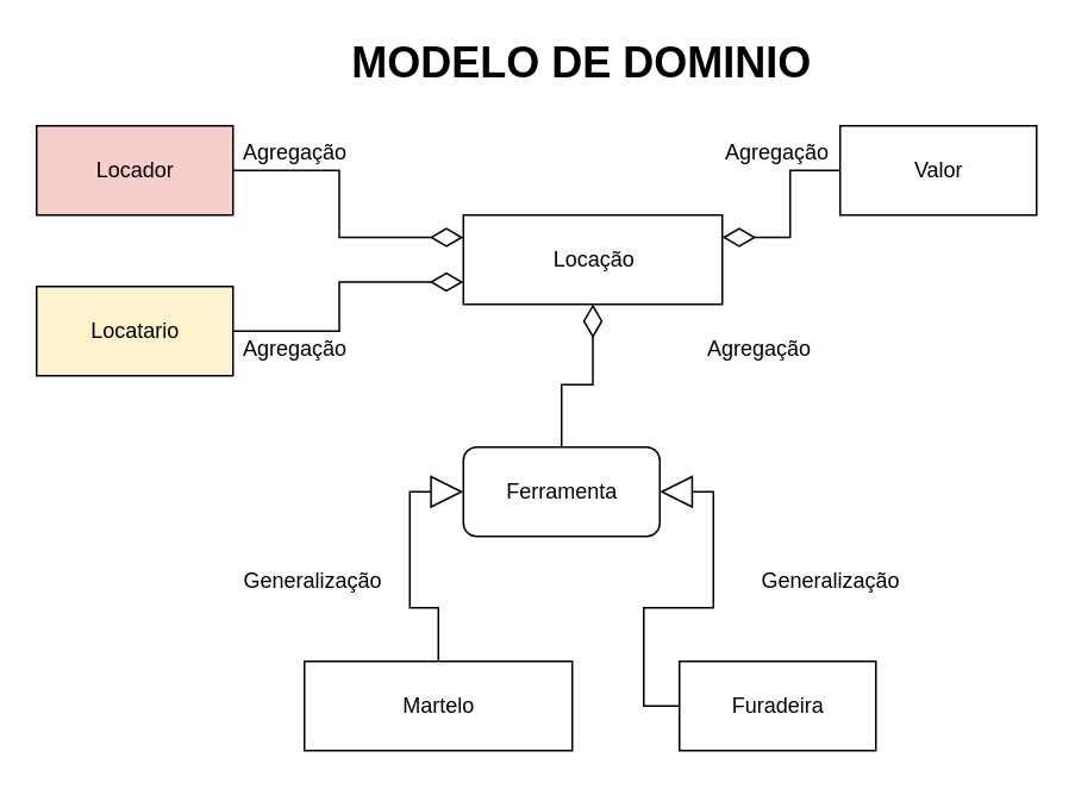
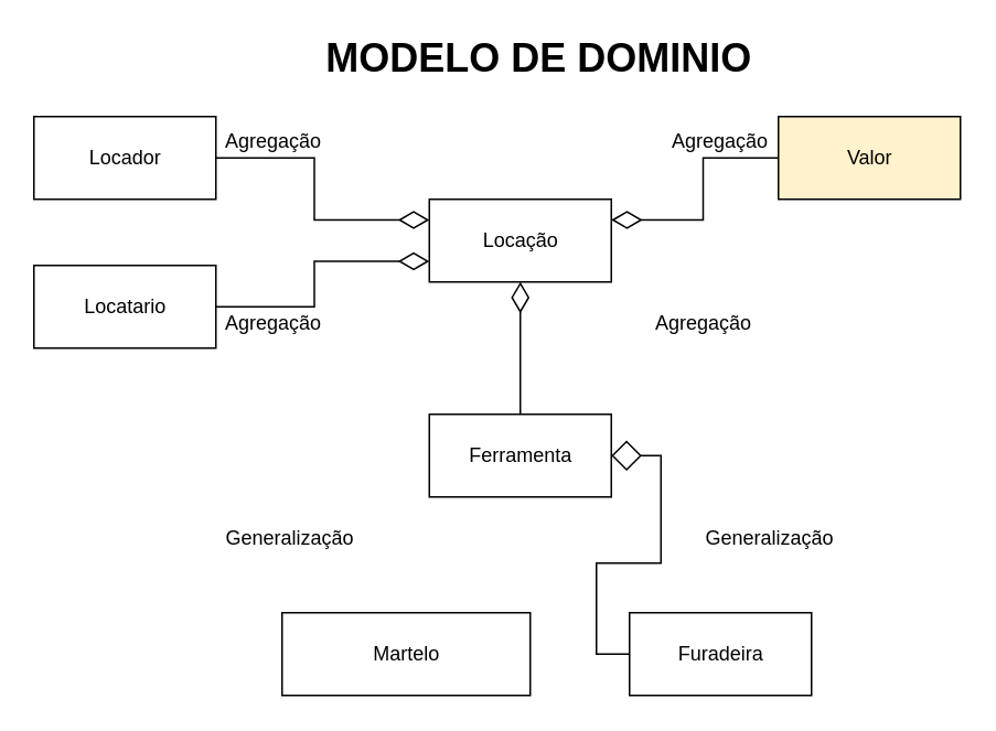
  <mxCell id="0" />
  <mxCell id="1" parent="0" />
- <mxCell id="2" value="Locação" style="html=1;" vertex="1" parent="1"><mxGeometry x="259" y="120" width="145" height="50" as="geometry" /></mxCell>
+ <mxCell id="2" value="Locação" style="html=1;" vertex="1" parent="1"><mxGeometry x="259" y="120" width="110" height="50" as="geometry" /></mxCell>
  <mxCell id="3" style="edgeStyle=orthogonalEdgeStyle;rounded=0;orthogonalLoop=1;jettySize=auto;html=1;startArrow=none;startFill=0;endArrow=diamondThin;endFill=0;strokeWidth=1;endSize=16;" edge="1" parent="1" source="4" target="2"><mxGeometry relative="1" as="geometry" /></mxCell>
- <mxCell id="4" value="Ferramenta" style="html=1;rounded=1;" vertex="1" parent="1"><mxGeometry x="259" y="250" width="110" height="50" as="geometry" /></mxCell>
- <mxCell id="5" style="edgeStyle=orthogonalEdgeStyle;rounded=0;orthogonalLoop=1;jettySize=auto;html=1;entryX=1;entryY=0.5;entryDx=0;entryDy=0;strokeWidth=1;startArrow=none;startFill=0;endArrow=block;endFill=0;endSize=16;" edge="1" parent="1" source="6" target="4"><mxGeometry relative="1" as="geometry" /></mxCell>
+ <mxCell id="4" value="Ferramenta" style="html=1;" vertex="1" parent="1"><mxGeometry x="259" y="250" width="110" height="50" as="geometry" /></mxCell>
+ <mxCell id="5" style="edgeStyle=orthogonalEdgeStyle;rounded=0;orthogonalLoop=1;jettySize=auto;html=1;entryX=1;entryY=0.5;entryDx=0;entryDy=0;strokeWidth=1;startArrow=none;startFill=0;endArrow=diamond;endFill=0;endSize=16;" edge="1" parent="1" source="6" target="4"><mxGeometry relative="1" as="geometry" /></mxCell>
  <mxCell id="6" value="Furadeira&lt;br&gt;" style="html=1;" vertex="1" parent="1"><mxGeometry x="380" y="370" width="110" height="50" as="geometry" /></mxCell>
- <mxCell id="7" style="edgeStyle=orthogonalEdgeStyle;rounded=0;orthogonalLoop=1;jettySize=auto;html=1;entryX=0;entryY=0.5;entryDx=0;entryDy=0;strokeWidth=1;startArrow=none;startFill=0;endArrow=block;endFill=0;endSize=16;" edge="1" parent="1" source="8" target="4"><mxGeometry relative="1" as="geometry" /></mxCell>
  <mxCell id="8" value="Martelo" style="html=1;" vertex="1" parent="1"><mxGeometry x="170" y="370" width="150" height="50" as="geometry" /></mxCell>
  <mxCell id="9" style="edgeStyle=orthogonalEdgeStyle;rounded=0;orthogonalLoop=1;jettySize=auto;html=1;entryX=0;entryY=0.25;entryDx=0;entryDy=0;strokeWidth=1;startArrow=none;startFill=0;endArrow=diamondThin;endFill=0;endSize=16;" edge="1" parent="1" source="10" target="2"><mxGeometry relative="1" as="geometry" /></mxCell>
- <mxCell id="10" value="Locador" style="html=1;fillColor=#f8cecc;" vertex="1" parent="1"><mxGeometry x="20" y="70" width="110" height="50" as="geometry" /></mxCell>
+ <mxCell id="10" value="Locador" style="html=1;" vertex="1" parent="1"><mxGeometry x="20" y="70" width="110" height="50" as="geometry" /></mxCell>
  <mxCell id="11" style="edgeStyle=orthogonalEdgeStyle;rounded=0;orthogonalLoop=1;jettySize=auto;html=1;entryX=0;entryY=0.75;entryDx=0;entryDy=0;strokeWidth=1;startArrow=none;startFill=0;endArrow=diamondThin;endFill=0;endSize=16;" edge="1" parent="1" source="12" target="2"><mxGeometry relative="1" as="geometry" /></mxCell>
- <mxCell id="12" value="Locatario" style="html=1;fillColor=#fff2cc;" vertex="1" parent="1"><mxGeometry x="20" y="160" width="110" height="50" as="geometry" /></mxCell>
+ <mxCell id="12" value="Locatario" style="html=1;" vertex="1" parent="1"><mxGeometry x="20" y="160" width="110" height="50" as="geometry" /></mxCell>
  <mxCell id="13" style="edgeStyle=orthogonalEdgeStyle;rounded=0;orthogonalLoop=1;jettySize=auto;html=1;entryX=1;entryY=0.25;entryDx=0;entryDy=0;strokeWidth=1;startArrow=none;startFill=0;endArrow=diamondThin;endFill=0;endSize=16;" edge="1" parent="1" source="14" target="2"><mxGeometry relative="1" as="geometry" /></mxCell>
- <mxCell id="14" value="Valor" style="html=1;" vertex="1" parent="1"><mxGeometry x="470" y="70" width="110" height="50" as="geometry" /></mxCell>
+ <mxCell id="14" value="Valor" style="html=1;fillColor=#fff2cc;" vertex="1" parent="1"><mxGeometry x="470" y="70" width="110" height="50" as="geometry" /></mxCell>
  <mxCell id="15" value="MODELO DE DOMINIO" style="text;html=1;strokeColor=none;fillColor=none;align=center;verticalAlign=middle;whiteSpace=wrap;rounded=0;strokeWidth=1;fontSize=24;fontStyle=1" vertex="1" parent="1"><mxGeometry x="180" y="20" width="291" height="30" as="geometry" /></mxCell>
  <mxCell id="16" value="Generalização" style="text;html=1;strokeColor=none;fillColor=none;align=center;verticalAlign=middle;whiteSpace=wrap;rounded=0;strokeWidth=1;fontSize=12;" vertex="1" parent="1"><mxGeometry x="420" y="310" width="90" height="30" as="geometry" /></mxCell>
  <mxCell id="17" value="Generalização" style="text;html=1;strokeColor=none;fillColor=none;align=center;verticalAlign=middle;whiteSpace=wrap;rounded=0;strokeWidth=1;fontSize=12;" vertex="1" parent="1"><mxGeometry x="130" y="310" width="90" height="30" as="geometry" /></mxCell>
  <mxCell id="18" value="Agregação" style="text;html=1;strokeColor=none;fillColor=none;align=center;verticalAlign=middle;whiteSpace=wrap;rounded=0;strokeWidth=1;fontSize=12;" vertex="1" parent="1"><mxGeometry x="380" y="180" width="90" height="30" as="geometry" /></mxCell>
  <mxCell id="19" value="Agregação" style="text;html=1;strokeColor=none;fillColor=none;align=center;verticalAlign=middle;whiteSpace=wrap;rounded=0;strokeWidth=1;fontSize=12;" vertex="1" parent="1"><mxGeometry x="120" y="180" width="90" height="30" as="geometry" /></mxCell>
  <mxCell id="20" value="Agregação" style="text;html=1;strokeColor=none;fillColor=none;align=center;verticalAlign=middle;whiteSpace=wrap;rounded=0;strokeWidth=1;fontSize=12;" vertex="1" parent="1"><mxGeometry x="120" y="70" width="90" height="30" as="geometry" /></mxCell>
  <mxCell id="21" value="Agregação" style="text;html=1;strokeColor=none;fillColor=none;align=center;verticalAlign=middle;whiteSpace=wrap;rounded=0;strokeWidth=1;fontSize=12;" vertex="1" parent="1"><mxGeometry x="390" y="70" width="90" height="30" as="geometry" /></mxCell>
